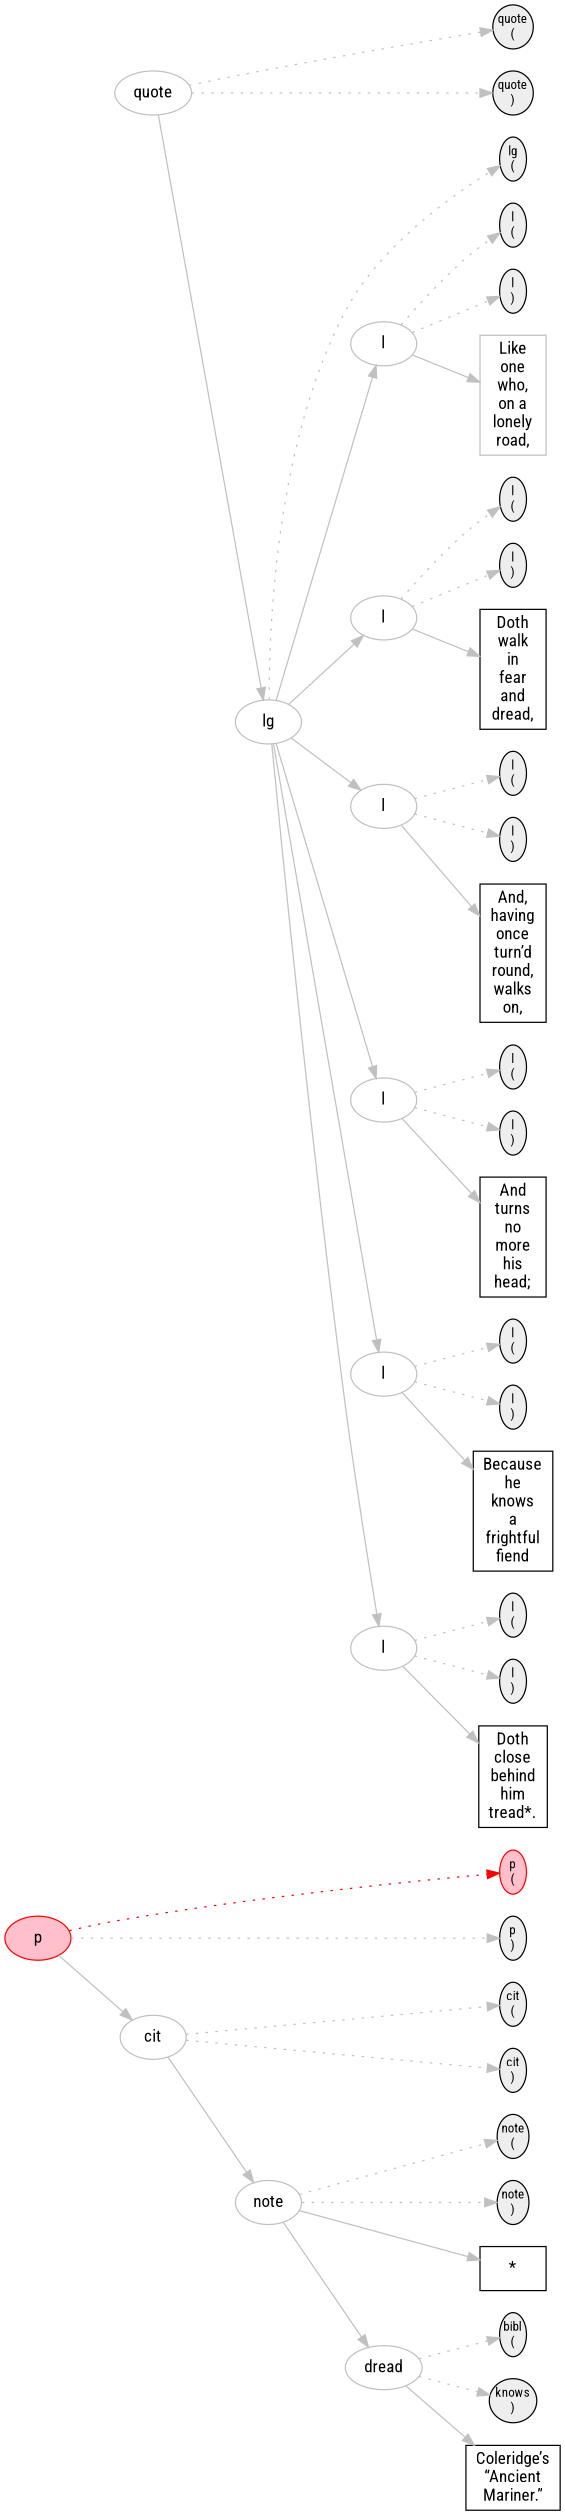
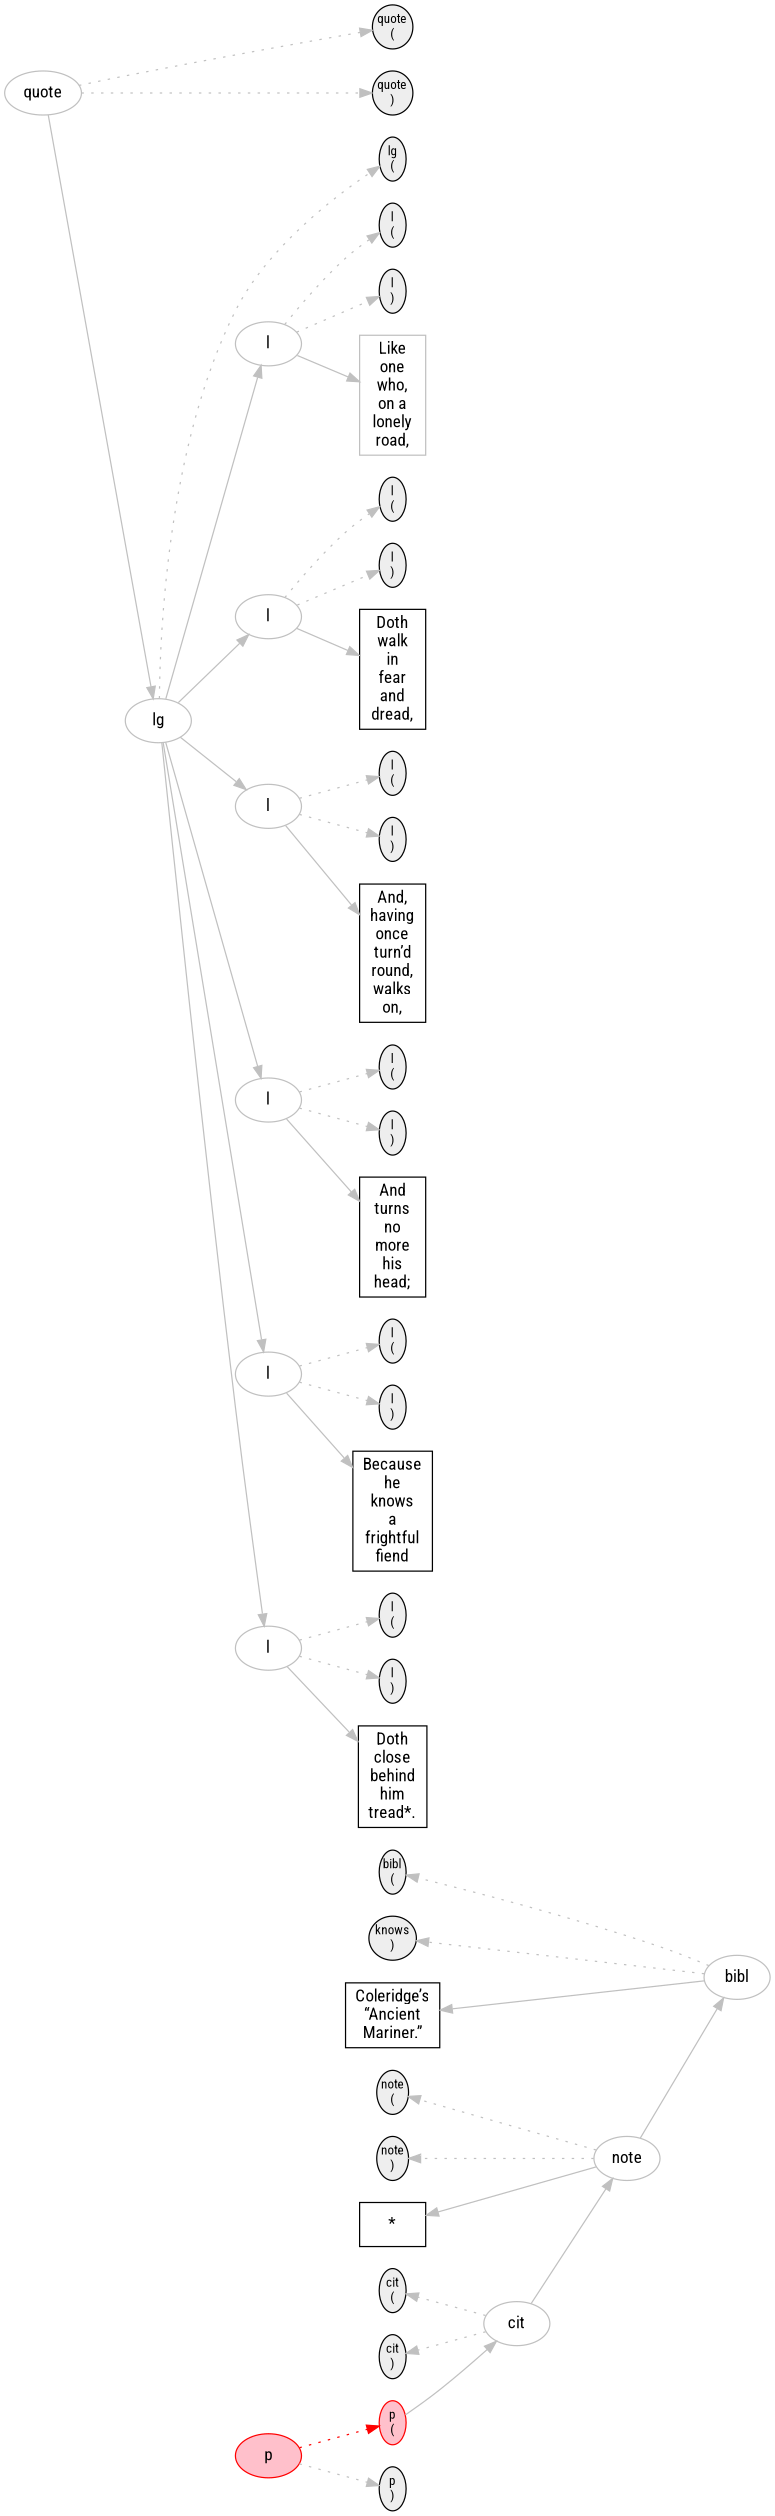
  digraph {
    fontname="Roboto Condensed"
    rankdir=LR
    node [color=black fillcolor="#EEEEEE" fontname="Roboto Condensed" fontsize=11 margin=0 ordering=out shape=ellipse style=filled]
    edge [color=gray fontname="Roboto Condensed" style=dotted]
    n1 [color=red fillcolor=pink label="p\n(" width=0.3]
    n2 [label="p\n)" width=0.3]
    n3 [label="cit\n(" width=0.3]
    n4 [label="cit\n)" width=0.3]
    n5 [label="quote\n(" width=0.3]
    n6 [label="quote\n)" width=0.3]
    n7 [label="lg\n(" width=0.3]
    n8 [label="l\n(" width=0.3]
    n9 [label="l\n)" width=0.3]
    n10 [color=gray label="Like\none\nwho,\non a\nlonely\nroad," shape=box fillcolor="" fontsize="" margin="" style=""]
    n11 [label="l\n(" width=0.3]
    n12 [label="l\n)" width=0.3]
    n13 [label="Doth\nwalk\nin\nfear\nand\ndread," shape=box fillcolor="" fontsize="" margin="" style=""]
    n14 [label="l\n(" width=0.3]
    n15 [label="l\n)" width=0.3]
    n16 [label="And,\nhaving\nonce\nturn’d\nround,\nwalks\non," shape=box fillcolor="" fontsize="" margin="" style=""]
    n17 [label="l\n(" width=0.3]
    n18 [label="l\n)" width=0.3]
    n19 [label="And\nturns\nno\nmore\nhis\nhead;" shape=box fillcolor="" fontsize="" margin="" style=""]
    n20 [label="l\n(" width=0.3]
    n21 [label="l\n)" width=0.3]
    n22 [label="Because\nhe\nknows\na\nfrightful\nfiend" shape=box fillcolor="" fontsize="" margin="" style=""]
    n23 [label="l\n(" width=0.3]
    n24 [label="l\n)" width=0.3]
    n25 [label="Doth\nclose\nbehind\nhim\ntread*." shape=box fillcolor="" fontsize="" margin="" style=""]
    n26 [label="note\n(" width=0.3]
    n27 [label="note\n)" width=0.3]
    n28 [label="*\n" shape=box fillcolor="" fontsize="" margin="" style=""]
    n29 [label="bibl\n(" width=0.3]
    n30 [label="knows\n)" width=0.3]
    n31 [label="Coleridge’s\n“Ancient\nMariner.”" shape=box fillcolor="" fontsize="" margin="" style=""]
    n32 [color=red fillcolor=pink label=p shape=oval fontsize="" margin=""]
    n33 [color=gray label=cit shape=oval fillcolor="" fontsize="" margin="" style=""]
    n34 [color=gray label=note shape=oval fillcolor="" fontsize="" margin="" style=""]
    n35 [color=gray label=quote shape=oval fillcolor="" fontsize="" margin="" style=""]
    n36 [color=gray label=lg shape=oval fillcolor="" fontsize="" margin="" style=""]
-   n37 [color=gray label=dread shape=oval fillcolor="" fontsize="" margin="" style=""]
+   n37 [color=gray label=bibl shape=oval fillcolor="" fontsize="" margin="" style=""]
    n38 [color=gray label=l shape=oval fillcolor="" fontsize="" margin="" style=""]
    n39 [color=gray label=l shape=oval fillcolor="" fontsize="" margin="" style=""]
    n40 [color=gray label=l shape=oval fillcolor="" fontsize="" margin="" style=""]
    n41 [color=gray label=l shape=oval fillcolor="" fontsize="" margin="" style=""]
    n42 [color=gray label=l shape=oval fillcolor="" fontsize="" margin="" style=""]
    n43 [color=gray label=l shape=oval fillcolor="" fontsize="" margin="" style=""]
    subgraph sub_1 {
      rank=same
      n1
      n2
      n3
      n4
      n5
      n6
      n7
      n8
      n9
      n10
      n11
      n12
      n13
      n14
      n15
      n16
      n17
      n18
      n19
      n20
      n21
      n22
      n23
      n24
      n25
      n26
      n27
      n28
      n29
      n30
      n31
    }
    n32 -> n1 [color=red]
    n32 -> n2
-   n32 -> n33 [style=solid]
+   n1 -> n33 [style=solid]
    n33 -> n3
    n33 -> n4
    n33 -> n34 [style=solid]
    n34 -> n26
    n34 -> n27
    n34 -> n28 [style=solid]
    n34 -> n37 [style=solid]
    n35 -> n5
    n35 -> n6
    n35 -> n36 [style=solid]
    n36 -> n7
    n36 -> n38 [style=solid]
    n36 -> n39 [style=solid]
    n36 -> n40 [style=solid]
    n36 -> n41 [style=solid]
    n36 -> n42 [style=solid]
    n36 -> n43 [style=solid]
    n37 -> n29
    n37 -> n30
    n37 -> n31 [style=solid]
    n38 -> n8
    n38 -> n9
    n38 -> n10 [style=solid]
    n39 -> n11
    n39 -> n12
    n39 -> n13 [style=solid]
    n40 -> n14
    n40 -> n15
    n40 -> n16 [style=solid]
    n41 -> n17
    n41 -> n18
    n41 -> n19 [style=solid]
    n42 -> n20
    n42 -> n21
    n42 -> n22 [style=solid]
    n43 -> n23
    n43 -> n24
    n43 -> n25 [style=solid]
  }
